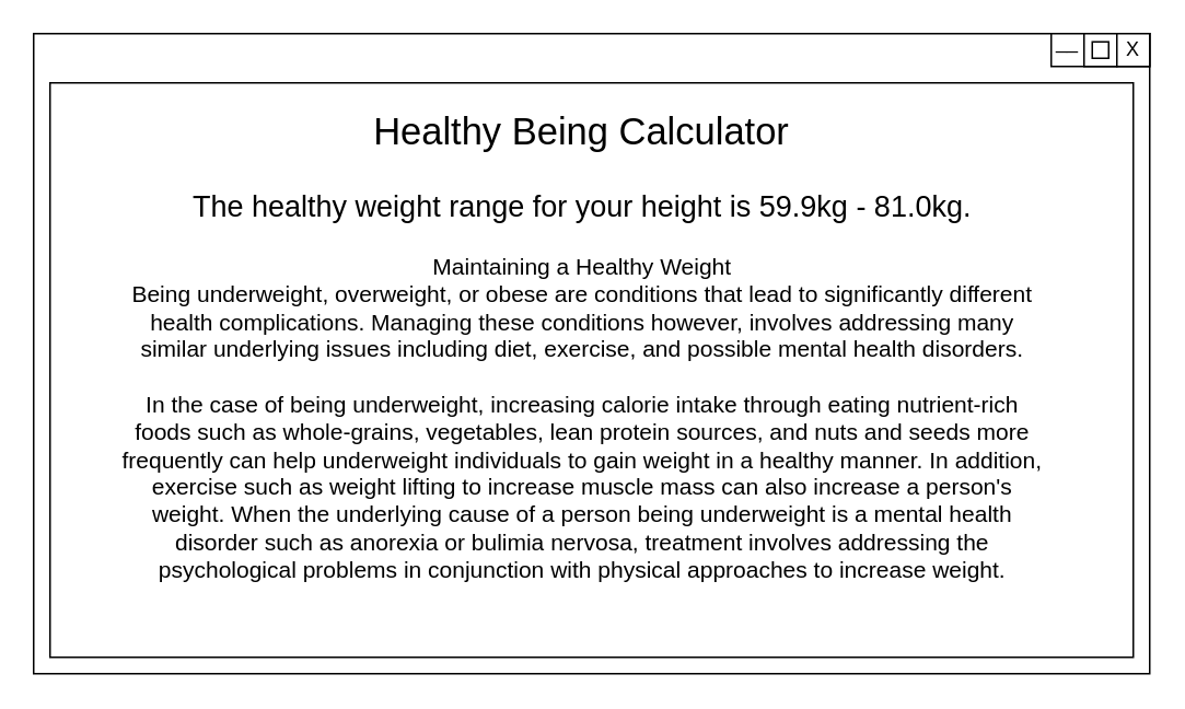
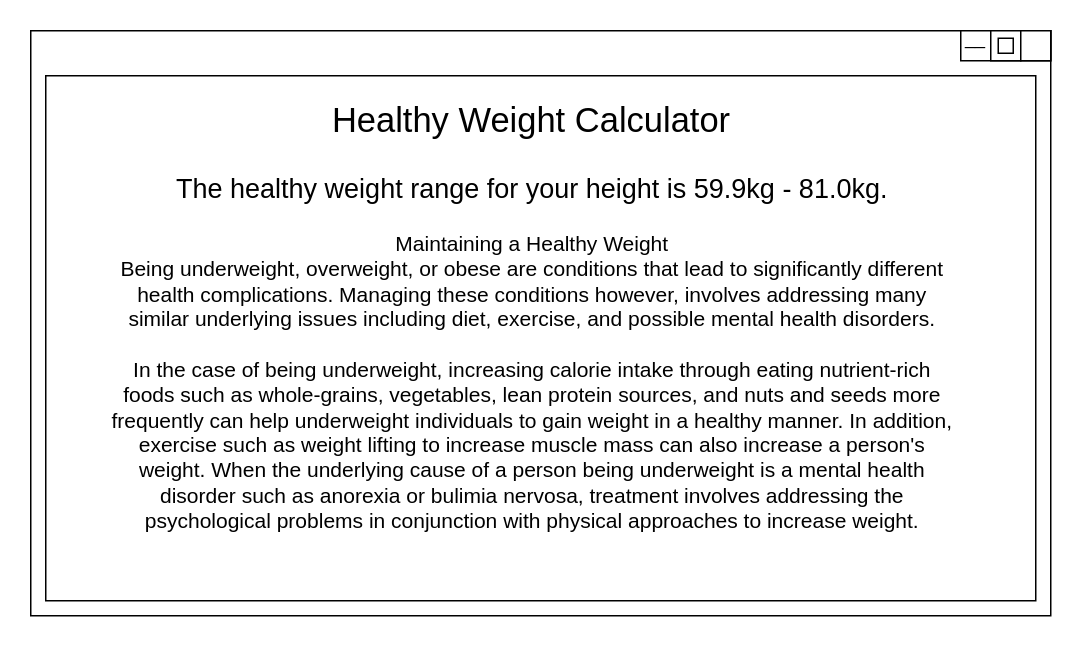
  <mxCell id="0" />
  <mxCell id="1" parent="0" />
  <mxCell id="2" value="" style="rounded=0;whiteSpace=wrap;html=1;" parent="1" vertex="1"><mxGeometry x="20" y="20" width="680" height="390" as="geometry" /></mxCell>
  <mxCell id="3" value="" style="rounded=0;whiteSpace=wrap;html=1;" parent="1" vertex="1"><mxGeometry x="640" y="20" width="60" height="20" as="geometry" /></mxCell>
  <mxCell id="4" value="" style="whiteSpace=wrap;html=1;aspect=fixed;" parent="1" vertex="1"><mxGeometry x="660" y="20" width="20" height="20" as="geometry" /></mxCell>
  <mxCell id="5" value="" style="whiteSpace=wrap;html=1;aspect=fixed;" parent="1" vertex="1"><mxGeometry x="680" y="20" width="20" height="20" as="geometry" /></mxCell>
  <mxCell id="6" value="" style="whiteSpace=wrap;html=1;aspect=fixed;" parent="1" vertex="1"><mxGeometry x="665" y="25" width="10" height="10" as="geometry" /></mxCell>
- <mxCell id="7" value="X" style="text;html=1;strokeColor=none;fillColor=none;align=center;verticalAlign=middle;whiteSpace=wrap;rounded=0;" parent="1" vertex="1"><mxGeometry x="680" y="20" width="20" height="20" as="geometry" /></mxCell>
  <mxCell id="8" value="__" style="text;html=1;strokeColor=none;fillColor=none;align=center;verticalAlign=middle;whiteSpace=wrap;rounded=0;" parent="1" vertex="1"><mxGeometry x="640" y="20" width="20" height="10" as="geometry" /></mxCell>
  <mxCell id="9" value="" style="rounded=0;whiteSpace=wrap;html=1;" parent="1" vertex="1"><mxGeometry x="30" y="50" width="660" height="350" as="geometry" /></mxCell>
- <mxCell id="10" value="&lt;div&gt;Healthy Being Calculator&lt;/div&gt;" style="text;html=1;strokeColor=none;fillColor=none;align=center;verticalAlign=middle;whiteSpace=wrap;rounded=0;fontSize=23;" parent="1" vertex="1"><mxGeometry x="174" y="50" width="360" height="60" as="geometry" /></mxCell>
+ <mxCell id="10" value="&lt;div&gt;Healthy Weight Calculator&lt;/div&gt;" style="text;html=1;strokeColor=none;fillColor=none;align=center;verticalAlign=middle;whiteSpace=wrap;rounded=0;fontSize=23;" parent="1" vertex="1"><mxGeometry x="174" y="50" width="360" height="60" as="geometry" /></mxCell>
  <mxCell id="11" value="&lt;div&gt;&lt;div&gt;&lt;span style=&quot;font-size: 18px&quot;&gt;The healthy weight range for your height is 59.9kg - 81.0kg.&lt;/span&gt;&lt;/div&gt;&lt;/div&gt;&lt;div style=&quot;font-size: 14px&quot;&gt;&lt;div&gt;&lt;span&gt;&lt;br&gt;&lt;/span&gt;&lt;/div&gt;&lt;div&gt;&lt;span&gt;Maintaining a Healthy Weight&lt;/span&gt;&lt;/div&gt;&lt;div&gt;&lt;span&gt;Being underweight, overweight, or obese are conditions that lead to significantly different health complications. Managing these conditions however, involves addressing many similar underlying issues including diet, exercise, and possible mental health disorders.&lt;/span&gt;&lt;/div&gt;&lt;div&gt;&lt;span&gt;&lt;br&gt;&lt;/span&gt;&lt;/div&gt;&lt;div&gt;&lt;span&gt;In the case of being underweight, increasing calorie intake through eating nutrient-rich foods such as whole-grains, vegetables, lean protein sources, and nuts and seeds more frequently can help underweight individuals to gain weight in a healthy manner. In addition, exercise such as weight lifting to increase muscle mass can also increase a person's weight. When the underlying cause of a person being underweight is a mental health disorder such as anorexia or bulimia nervosa, treatment involves addressing the psychological problems in conjunction with physical approaches to increase weight.&lt;/span&gt;&lt;/div&gt;&lt;/div&gt;" style="text;html=1;strokeColor=none;fillColor=none;align=center;verticalAlign=middle;whiteSpace=wrap;rounded=0;" parent="1" vertex="1"><mxGeometry x="73" y="100" width="563" height="270" as="geometry" /></mxCell>
